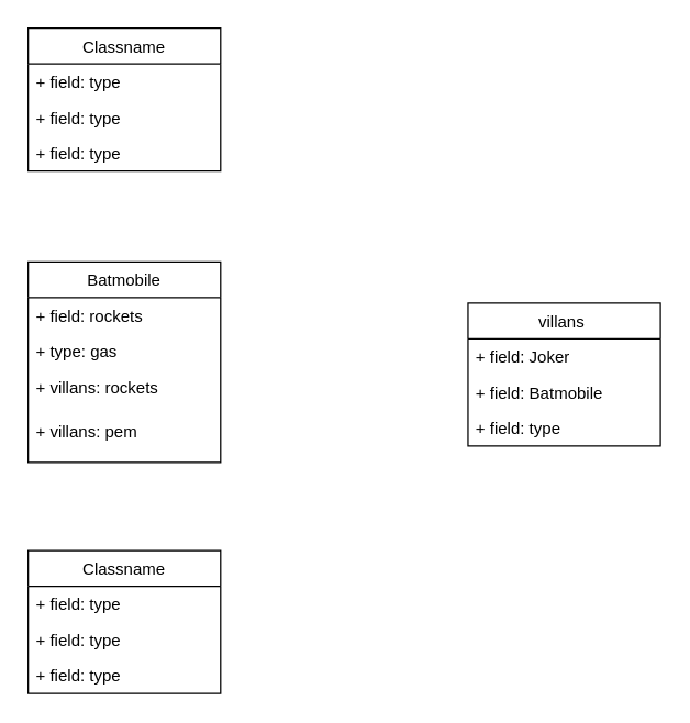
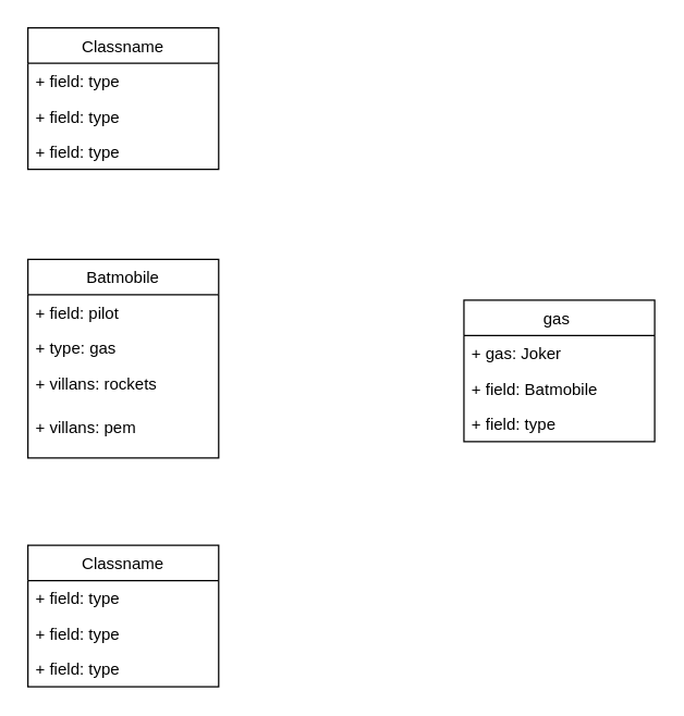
  <mxCell id="0" />
  <mxCell id="1" parent="0" />
  <mxCell id="2" value="Classname" style="swimlane;fontStyle=0;childLayout=stackLayout;horizontal=1;startSize=26;fillColor=none;horizontalStack=0;resizeParent=1;resizeParentMax=0;resizeLast=0;collapsible=1;marginBottom=0;" vertex="1" parent="1"><mxGeometry x="20" y="20" width="140" height="104" as="geometry" /></mxCell>
  <mxCell id="3" value="+ field: type" style="text;strokeColor=none;fillColor=none;align=left;verticalAlign=top;spacingLeft=4;spacingRight=4;overflow=hidden;rotatable=0;points=[[0,0.5],[1,0.5]];portConstraint=eastwest;" vertex="1" parent="2"><mxGeometry y="26" width="140" height="26" as="geometry" /></mxCell>
  <mxCell id="4" value="+ field: type" style="text;strokeColor=none;fillColor=none;align=left;verticalAlign=top;spacingLeft=4;spacingRight=4;overflow=hidden;rotatable=0;points=[[0,0.5],[1,0.5]];portConstraint=eastwest;" vertex="1" parent="2"><mxGeometry y="52" width="140" height="26" as="geometry" /></mxCell>
  <mxCell id="5" value="+ field: type" style="text;strokeColor=none;fillColor=none;align=left;verticalAlign=top;spacingLeft=4;spacingRight=4;overflow=hidden;rotatable=0;points=[[0,0.5],[1,0.5]];portConstraint=eastwest;" vertex="1" parent="2"><mxGeometry y="78" width="140" height="26" as="geometry" /></mxCell>
  <mxCell id="6" value="Batmobile" style="swimlane;fontStyle=0;childLayout=stackLayout;horizontal=1;startSize=26;fillColor=none;horizontalStack=0;resizeParent=1;resizeParentMax=0;resizeLast=0;collapsible=1;marginBottom=0;" vertex="1" parent="1"><mxGeometry x="20" y="190" width="140" height="146" as="geometry" /></mxCell>
- <mxCell id="7" value="+ field: rockets" style="text;strokeColor=none;fillColor=none;align=left;verticalAlign=top;spacingLeft=4;spacingRight=4;overflow=hidden;rotatable=0;points=[[0,0.5],[1,0.5]];portConstraint=eastwest;" vertex="1" parent="6"><mxGeometry y="26" width="140" height="26" as="geometry" /></mxCell>
+ <mxCell id="7" value="+ field: pilot" style="text;strokeColor=none;fillColor=none;align=left;verticalAlign=top;spacingLeft=4;spacingRight=4;overflow=hidden;rotatable=0;points=[[0,0.5],[1,0.5]];portConstraint=eastwest;" vertex="1" parent="6"><mxGeometry y="26" width="140" height="26" as="geometry" /></mxCell>
  <mxCell id="8" value="+ type: gas" style="text;strokeColor=none;fillColor=none;align=left;verticalAlign=top;spacingLeft=4;spacingRight=4;overflow=hidden;rotatable=0;points=[[0,0.5],[1,0.5]];portConstraint=eastwest;" vertex="1" parent="6"><mxGeometry y="52" width="140" height="26" as="geometry" /></mxCell>
  <mxCell id="9" value="+ villans: rockets" style="text;strokeColor=none;fillColor=none;align=left;verticalAlign=top;spacingLeft=4;spacingRight=4;overflow=hidden;rotatable=0;points=[[0,0.5],[1,0.5]];portConstraint=eastwest;" vertex="1" parent="6"><mxGeometry y="78" width="140" height="32" as="geometry" /></mxCell>
  <mxCell id="10" value="+ villans: pem" style="text;strokeColor=none;fillColor=none;align=left;verticalAlign=top;spacingLeft=4;spacingRight=4;overflow=hidden;rotatable=0;points=[[0,0.5],[1,0.5]];portConstraint=eastwest;" vertex="1" parent="6"><mxGeometry y="110" width="140" height="36" as="geometry" /></mxCell>
- <mxCell id="11" value="villans " style="swimlane;fontStyle=0;childLayout=stackLayout;horizontal=1;startSize=26;fillColor=none;horizontalStack=0;resizeParent=1;resizeParentMax=0;resizeLast=0;collapsible=1;marginBottom=0;" vertex="1" parent="1"><mxGeometry x="340" y="220" width="140" height="104" as="geometry" /></mxCell>
- <mxCell id="12" value="+ field: Joker" style="text;strokeColor=none;fillColor=none;align=left;verticalAlign=top;spacingLeft=4;spacingRight=4;overflow=hidden;rotatable=0;points=[[0,0.5],[1,0.5]];portConstraint=eastwest;" vertex="1" parent="11"><mxGeometry y="26" width="140" height="26" as="geometry" /></mxCell>
+ <mxCell id="11" value="gas " style="swimlane;fontStyle=0;childLayout=stackLayout;horizontal=1;startSize=26;fillColor=none;horizontalStack=0;resizeParent=1;resizeParentMax=0;resizeLast=0;collapsible=1;marginBottom=0;" vertex="1" parent="1"><mxGeometry x="340" y="220" width="140" height="104" as="geometry" /></mxCell>
+ <mxCell id="12" value="+ gas: Joker" style="text;strokeColor=none;fillColor=none;align=left;verticalAlign=top;spacingLeft=4;spacingRight=4;overflow=hidden;rotatable=0;points=[[0,0.5],[1,0.5]];portConstraint=eastwest;" vertex="1" parent="11"><mxGeometry y="26" width="140" height="26" as="geometry" /></mxCell>
  <mxCell id="13" value="+ field: Batmobile" style="text;strokeColor=none;fillColor=none;align=left;verticalAlign=top;spacingLeft=4;spacingRight=4;overflow=hidden;rotatable=0;points=[[0,0.5],[1,0.5]];portConstraint=eastwest;" vertex="1" parent="11"><mxGeometry y="52" width="140" height="26" as="geometry" /></mxCell>
  <mxCell id="14" value="+ field: type" style="text;strokeColor=none;fillColor=none;align=left;verticalAlign=top;spacingLeft=4;spacingRight=4;overflow=hidden;rotatable=0;points=[[0,0.5],[1,0.5]];portConstraint=eastwest;" vertex="1" parent="11"><mxGeometry y="78" width="140" height="26" as="geometry" /></mxCell>
  <mxCell id="15" value="Classname" style="swimlane;fontStyle=0;childLayout=stackLayout;horizontal=1;startSize=26;fillColor=none;horizontalStack=0;resizeParent=1;resizeParentMax=0;resizeLast=0;collapsible=1;marginBottom=0;" vertex="1" parent="1"><mxGeometry x="20" y="400" width="140" height="104" as="geometry" /></mxCell>
  <mxCell id="16" value="+ field: type" style="text;strokeColor=none;fillColor=none;align=left;verticalAlign=top;spacingLeft=4;spacingRight=4;overflow=hidden;rotatable=0;points=[[0,0.5],[1,0.5]];portConstraint=eastwest;" vertex="1" parent="15"><mxGeometry y="26" width="140" height="26" as="geometry" /></mxCell>
  <mxCell id="17" value="+ field: type" style="text;strokeColor=none;fillColor=none;align=left;verticalAlign=top;spacingLeft=4;spacingRight=4;overflow=hidden;rotatable=0;points=[[0,0.5],[1,0.5]];portConstraint=eastwest;" vertex="1" parent="15"><mxGeometry y="52" width="140" height="26" as="geometry" /></mxCell>
  <mxCell id="18" value="+ field: type" style="text;strokeColor=none;fillColor=none;align=left;verticalAlign=top;spacingLeft=4;spacingRight=4;overflow=hidden;rotatable=0;points=[[0,0.5],[1,0.5]];portConstraint=eastwest;" vertex="1" parent="15"><mxGeometry y="78" width="140" height="26" as="geometry" /></mxCell>
